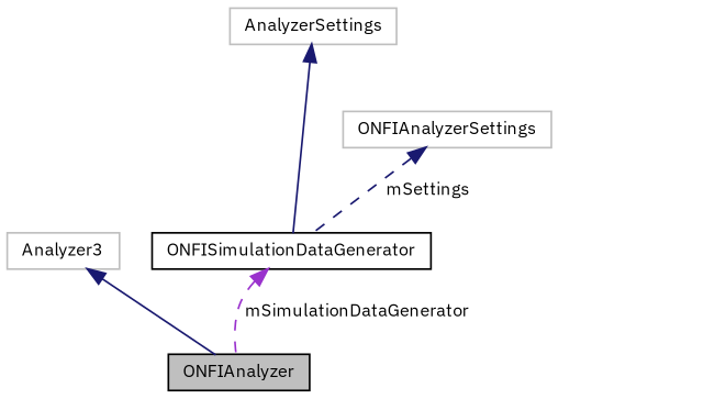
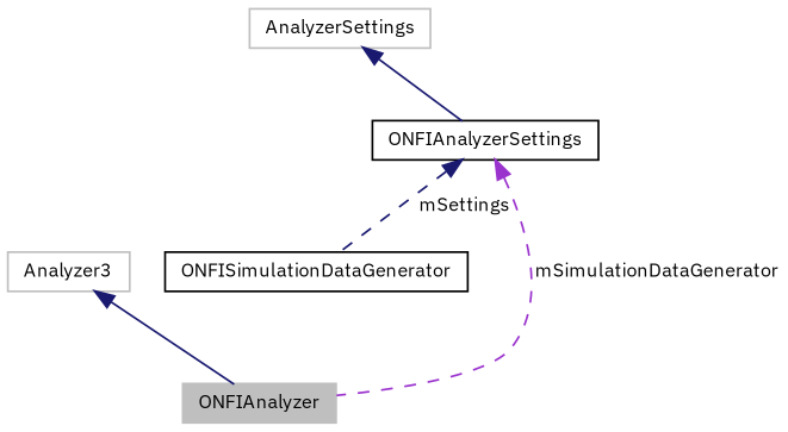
  digraph {
    fontname="IBM Plex Sans"
    node [color=black fillcolor=white fontname="IBM Plex Sans" fontsize=10 shape=record style=filled]
    edge [color=midnightblue dir=back fontname="IBM Plex Sans" fontsize=10 labelfontname=Helvetica labelfontsize=10 style=solid]
-   n1 [fillcolor=grey75 fontcolor=black height=0.2 label=ONFIAnalyzer width=0.4]
+   n1 [color=grey75 fillcolor=grey75 fontcolor=black height=0.2 label=ONFIAnalyzer width=0.4]
    n2 [color=grey75 height=0.2 label=Analyzer3 width=0.4]
    n3 [height=0.2 label=ONFISimulationDataGenerator width=0.4]
-   n4 [color=grey75 height=0.2 label=ONFIAnalyzerSettings width=0.4]
+   n4 [height=0.2 label=ONFIAnalyzerSettings width=0.4]
    n5 [color=grey75 height=0.2 label=AnalyzerSettings width=0.4]
    n2 -> n1
-   n3 -> n1 [color=darkorchid3 label=" mSimulationDataGenerator" style=dashed]
+   n4 -> n1 [color=darkorchid3 label=" mSimulationDataGenerator" style=dashed]
    n4 -> n3 [label=" mSettings" style=dashed]
-   n5 -> n3
+   n5 -> n4
  }
